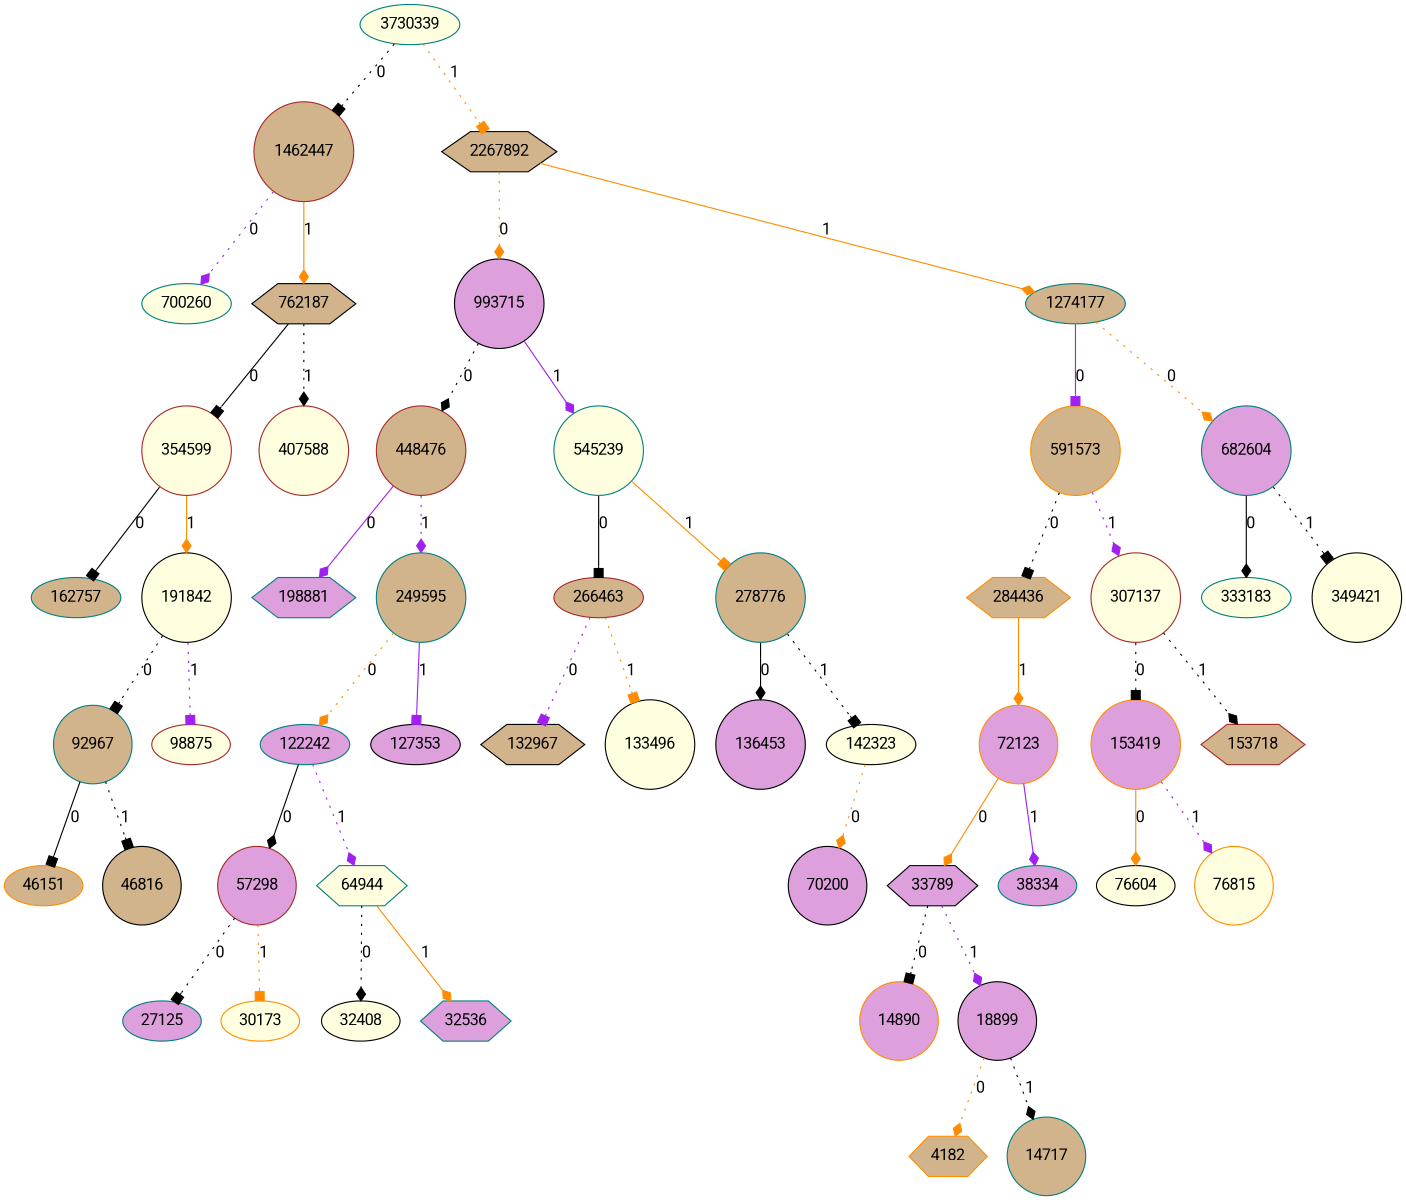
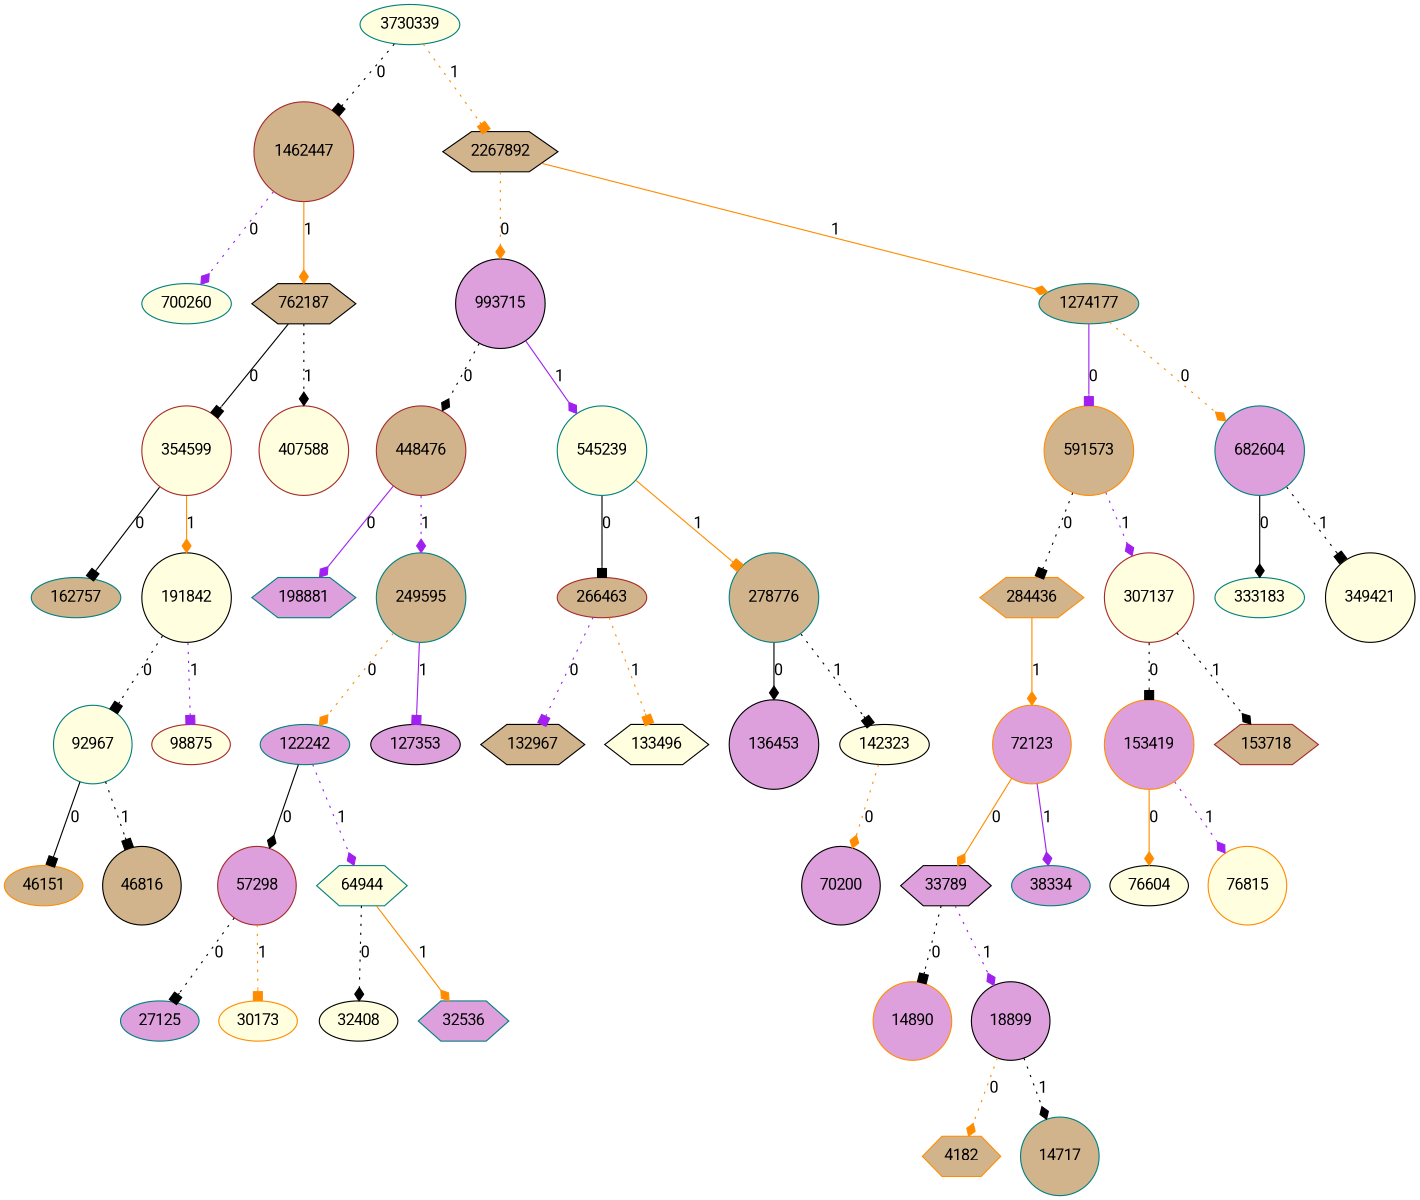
  digraph {
    fontname=Roboto
    node [color=teal fillcolor=lightyellow fontname=Roboto shape=circle style=filled]
    edge [arrowhead=diamond color=black fontname=Roboto style=dotted]
    n1 [label=3730339 shape=ellipse]
    n2 [color=brown fillcolor=tan label=1462447]
    n3 [color=black fillcolor=tan label=2267892 shape=hexagon]
    n4 [label=700260 shape=ellipse]
    n5 [color=black fillcolor=tan label=762187 shape=hexagon]
    n6 [color=black fillcolor=plum label=993715]
    n7 [fillcolor=tan label=1274177 shape=ellipse]
    n8 [color=brown label=354599]
    n9 [color=brown label=407588]
    n10 [color=brown fillcolor=tan label=448476]
    n11 [label=545239]
    n12 [color=darkorange fillcolor=tan label=591573]
    n13 [fillcolor=plum label=682604]
    n14 [fillcolor=tan label=162757 shape=ellipse]
    n15 [color=black label=191842]
    n16 [fillcolor=plum label=198881 shape=hexagon]
    n17 [fillcolor=tan label=249595]
    n18 [color=brown fillcolor=tan label=266463 shape=ellipse]
    n19 [fillcolor=tan label=278776]
    n20 [color=darkorange fillcolor=tan label=284436 shape=hexagon]
    n21 [color=brown label=307137]
    n22 [label=333183 shape=ellipse]
    n23 [color=black label=349421]
-   n24 [fillcolor=tan label=92967]
+   n24 [label=92967]
    n25 [color=brown label=98875 shape=ellipse]
    n26 [fillcolor=plum label=122242 shape=ellipse]
    n27 [color=black fillcolor=plum label=127353 shape=ellipse]
    n28 [color=black fillcolor=tan label=132967 shape=hexagon]
-   n29 [color=black label=133496]
+   n29 [color=black label=133496 shape=hexagon]
    n30 [color=black fillcolor=plum label=136453]
    n31 [color=black label=142323 shape=ellipse]
    n32 [color=darkorange fillcolor=plum label=72123]
    n33 [color=darkorange fillcolor=plum label=153419]
    n34 [color=brown fillcolor=tan label=153718 shape=hexagon]
    n35 [color=darkorange fillcolor=tan label=46151 shape=ellipse]
    n36 [color=black fillcolor=tan label=46816]
    n37 [color=brown fillcolor=plum label=57298]
    n38 [label=64944 shape=hexagon]
    n39 [color=black fillcolor=plum label=70200]
    n40 [color=black label=76604 shape=ellipse]
    n41 [color=darkorange label=76815]
    n42 [fillcolor=plum label=27125 shape=ellipse]
    n43 [color=darkorange label=30173 shape=ellipse]
    n44 [color=black label=32408 shape=ellipse]
    n45 [fillcolor=plum label=32536 shape=hexagon]
    n46 [color=black fillcolor=plum label=33789 shape=hexagon]
    n47 [fillcolor=plum label=38334 shape=ellipse]
    n48 [color=darkorange fillcolor=plum label=14890]
    n49 [color=black fillcolor=plum label=18899]
    n50 [color=darkorange fillcolor=tan label=4182 shape=hexagon]
    n51 [fillcolor=tan label=14717]
    n1 -> n2 [arrowhead=box label=0]
    n1 -> n3 [arrowhead=box color=darkorange label=1]
    n2 -> n4 [color=purple label=0]
    n2 -> n5 [color=darkorange label=1 style=solid]
    n3 -> n6 [color=darkorange label=0]
    n3 -> n7 [color=darkorange label=1 style=solid]
    n5 -> n8 [arrowhead=box label=0 style=solid]
    n5 -> n9 [label=1]
    n6 -> n10 [label=0]
    n6 -> n11 [color=purple label=1 style=solid]
    n7 -> n12 [arrowhead=box color=purple label=0 style=solid]
    n7 -> n13 [color=darkorange label=0]
    n8 -> n14 [arrowhead=box label=0 style=solid]
    n8 -> n15 [color=darkorange label=1 style=solid]
    n10 -> n16 [color=purple label=0 style=solid]
    n10 -> n17 [color=purple label=1]
    n11 -> n18 [arrowhead=box label=0 style=solid]
    n11 -> n19 [arrowhead=box color=darkorange label=1 style=solid]
    n12 -> n20 [arrowhead=box label=0]
    n12 -> n21 [color=purple label=1]
    n13 -> n22 [label=0 style=solid]
    n13 -> n23 [arrowhead=box label=1]
    n15 -> n24 [arrowhead=box label=0]
    n15 -> n25 [arrowhead=box color=purple label=1]
    n17 -> n26 [color=darkorange label=0]
    n17 -> n27 [arrowhead=box color=purple label=1 style=solid]
    n18 -> n28 [arrowhead=box color=purple label=0]
    n18 -> n29 [arrowhead=box color=darkorange label=1]
    n19 -> n30 [label=0 style=solid]
    n19 -> n31 [arrowhead=box label=1]
    n20 -> n32 [color=darkorange label=1 style=solid]
    n21 -> n33 [arrowhead=box label=0]
    n21 -> n34 [label=1]
    n24 -> n35 [arrowhead=box label=0 style=solid]
    n24 -> n36 [arrowhead=box label=1]
    n26 -> n37 [label=0 style=solid]
    n26 -> n38 [color=purple label=1]
    n31 -> n39 [color=darkorange label=0]
    n32 -> n46 [color=darkorange label=0 style=solid]
    n32 -> n47 [color=purple label=1 style=solid]
    n33 -> n40 [color=darkorange label=0 style=solid]
    n33 -> n41 [color=purple label=1]
    n37 -> n42 [arrowhead=box label=0]
    n37 -> n43 [arrowhead=box color=darkorange label=1]
    n38 -> n44 [label=0]
    n38 -> n45 [color=darkorange label=1 style=solid]
    n46 -> n48 [arrowhead=box label=0]
    n46 -> n49 [color=purple label=1]
    n49 -> n50 [color=darkorange label=0]
    n49 -> n51 [label=1]
  }
